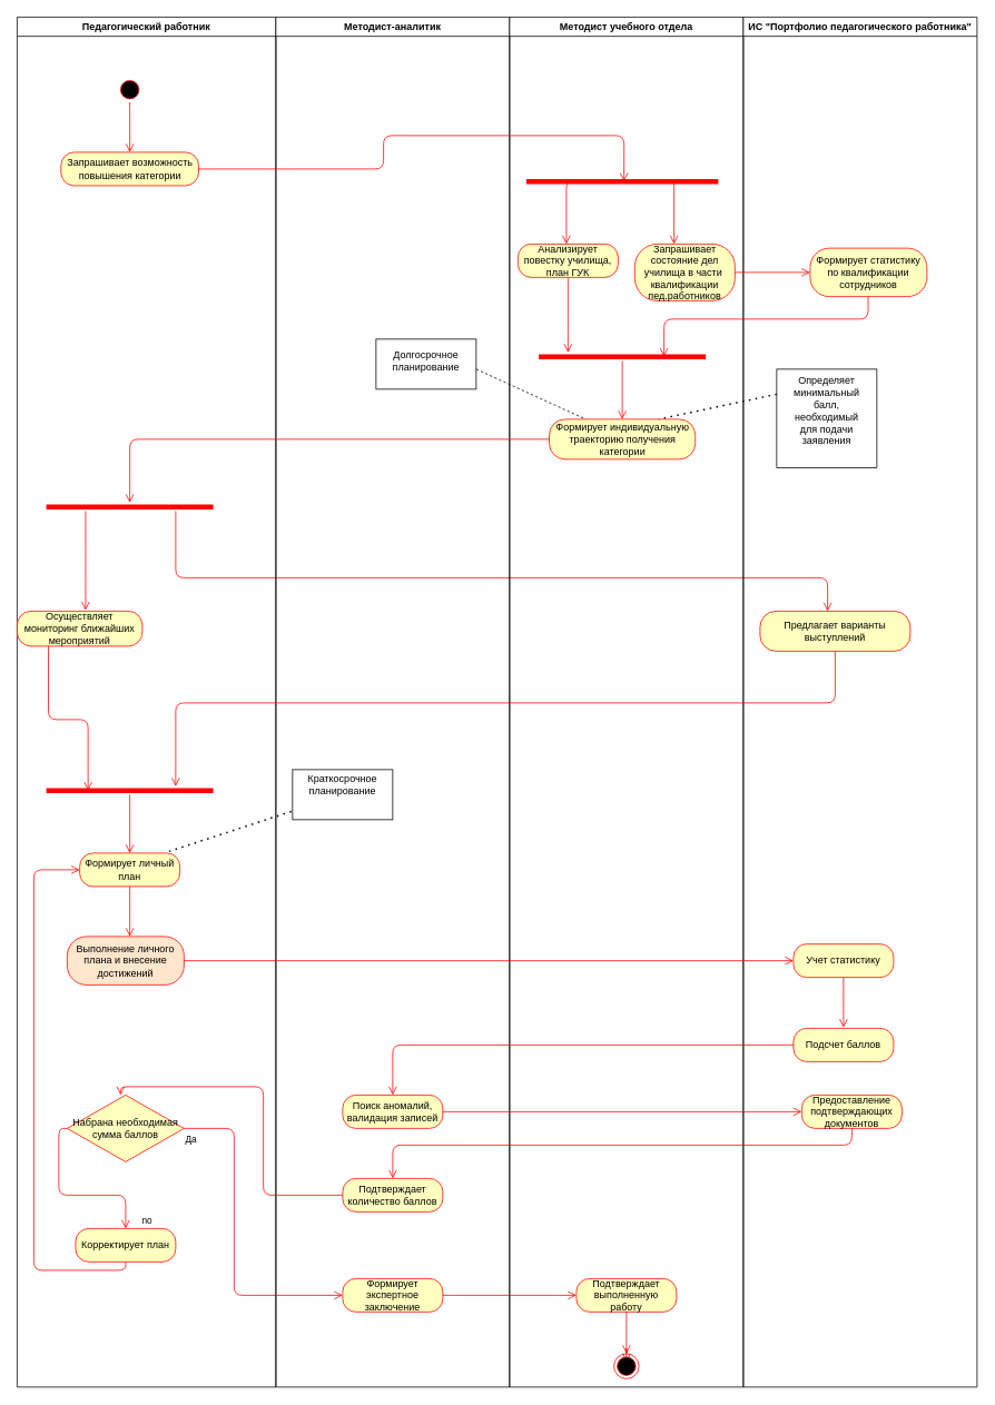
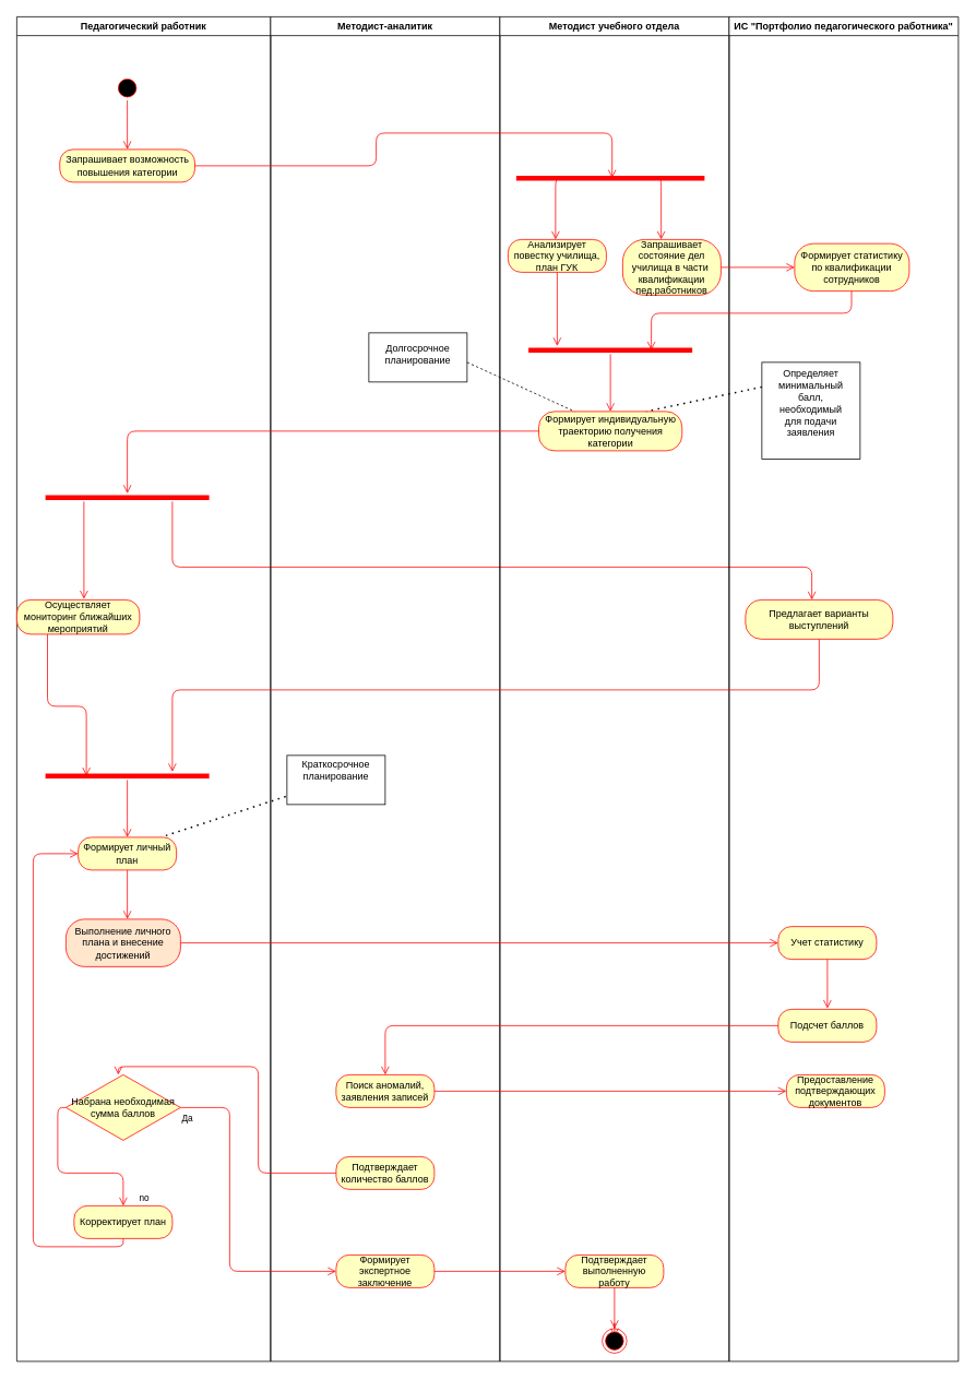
  <mxCell id="0" />
  <mxCell id="1" parent="0" />
  <mxCell id="2" value="Педагогический работник" style="swimlane;whiteSpace=wrap" parent="1" vertex="1"><mxGeometry x="20" y="20" width="310" height="1642" as="geometry" /></mxCell>
  <mxCell id="3" value="" style="ellipse;html=1;shape=startState;fillColor=#000000;strokeColor=#ff0000;" vertex="1" parent="2"><mxGeometry x="120" y="72" width="30" height="30" as="geometry" /></mxCell>
  <mxCell id="4" value="" style="edgeStyle=orthogonalEdgeStyle;html=1;verticalAlign=bottom;endArrow=open;endSize=8;strokeColor=#ff0000;" edge="1" source="3" parent="2"><mxGeometry relative="1" as="geometry"><mxPoint x="135" y="162" as="targetPoint" /></mxGeometry></mxCell>
  <mxCell id="5" value="Запрашивает возможность повышения категории" style="rounded=1;whiteSpace=wrap;html=1;arcSize=40;fontColor=#000000;fillColor=#ffffc0;strokeColor=#ff0000;" vertex="1" parent="2"><mxGeometry x="52.5" y="162" width="165" height="40" as="geometry" /></mxCell>
  <mxCell id="6" value="Осуществляет мониторинг ближайших мероприятий" style="rounded=1;whiteSpace=wrap;html=1;arcSize=40;fontColor=#000000;fillColor=#ffffc0;strokeColor=#ff0000;" vertex="1" parent="2"><mxGeometry y="712" width="150" height="42" as="geometry" /></mxCell>
  <mxCell id="7" value="" style="shape=line;html=1;strokeWidth=6;strokeColor=#ff0000;" vertex="1" parent="2"><mxGeometry x="35" y="582" width="200" height="10" as="geometry" /></mxCell>
  <mxCell id="8" value="" style="edgeStyle=orthogonalEdgeStyle;html=1;verticalAlign=bottom;endArrow=open;endSize=8;strokeColor=#ff0000;entryX=0.547;entryY=-0.024;entryDx=0;entryDy=0;entryPerimeter=0;" edge="1" source="7" parent="2" target="6"><mxGeometry relative="1" as="geometry"><mxPoint x="80" y="662" as="targetPoint" /><Array as="points"><mxPoint x="82" y="632" /><mxPoint x="82" y="632" /></Array></mxGeometry></mxCell>
  <mxCell id="9" value="" style="shape=line;html=1;strokeWidth=6;strokeColor=#ff0000;" vertex="1" parent="2"><mxGeometry x="35" y="922" width="200" height="10" as="geometry" /></mxCell>
  <mxCell id="10" value="" style="edgeStyle=orthogonalEdgeStyle;html=1;verticalAlign=bottom;endArrow=open;endSize=8;strokeColor=#ff0000;" edge="1" source="9" parent="2"><mxGeometry relative="1" as="geometry"><mxPoint x="135" y="1002" as="targetPoint" /></mxGeometry></mxCell>
  <mxCell id="11" value="" style="edgeStyle=orthogonalEdgeStyle;html=1;verticalAlign=bottom;endArrow=open;endSize=8;strokeColor=#ff0000;entryX=0.45;entryY=0;entryDx=0;entryDy=0;entryPerimeter=0;" edge="1" parent="2" target="44"><mxGeometry relative="1" as="geometry"><mxPoint x="1000" y="692" as="targetPoint" /><mxPoint x="190" y="592" as="sourcePoint" /><Array as="points"><mxPoint x="190" y="672" /><mxPoint x="971" y="672" /></Array></mxGeometry></mxCell>
  <mxCell id="12" value="" style="edgeStyle=orthogonalEdgeStyle;html=1;verticalAlign=bottom;endArrow=open;endSize=8;strokeColor=#ff0000;exitX=0.25;exitY=1;exitDx=0;exitDy=0;entryX=0.25;entryY=0.5;entryDx=0;entryDy=0;entryPerimeter=0;" edge="1" source="6" parent="2" target="9"><mxGeometry relative="1" as="geometry"><mxPoint x="1030" y="842" as="targetPoint" /><Array as="points"><mxPoint x="38" y="842" /><mxPoint x="85" y="842" /></Array></mxGeometry></mxCell>
  <mxCell id="13" value="Формирует личный план" style="rounded=1;whiteSpace=wrap;html=1;arcSize=40;fontColor=#000000;fillColor=#ffffc0;strokeColor=#ff0000;" vertex="1" parent="2"><mxGeometry x="75" y="1002" width="120" height="40" as="geometry" /></mxCell>
  <mxCell id="14" value="" style="edgeStyle=orthogonalEdgeStyle;html=1;verticalAlign=bottom;endArrow=open;endSize=8;strokeColor=#ff0000;" edge="1" source="13" parent="2"><mxGeometry relative="1" as="geometry"><mxPoint x="135" y="1102" as="targetPoint" /></mxGeometry></mxCell>
  <mxCell id="15" value="Выполнение личного плана и внесение достижений" style="rounded=1;whiteSpace=wrap;html=1;arcSize=40;fontColor=#000000;fillColor=#ffe6cc;strokeColor=#ff0000;" vertex="1" parent="2"><mxGeometry x="60" y="1102" width="140" height="58" as="geometry" /></mxCell>
  <mxCell id="16" value="Набрана необходимая сумма баллов" style="rhombus;whiteSpace=wrap;html=1;fillColor=#ffffc0;strokeColor=#ff0000;" vertex="1" parent="2"><mxGeometry x="60" y="1292" width="140" height="80" as="geometry" /></mxCell>
  <mxCell id="17" value="Корректирует план" style="rounded=1;whiteSpace=wrap;html=1;arcSize=40;fontColor=#000000;fillColor=#ffffc0;strokeColor=#ff0000;" vertex="1" parent="2"><mxGeometry x="70" y="1452" width="120" height="40" as="geometry" /></mxCell>
  <mxCell id="18" value="no" style="edgeStyle=orthogonalEdgeStyle;html=1;align=left;verticalAlign=bottom;endArrow=open;endSize=8;strokeColor=#ff0000;exitX=0;exitY=0.5;exitDx=0;exitDy=0;" edge="1" source="16" parent="2" target="17"><mxGeometry x="0.6" y="-20" relative="1" as="geometry"><mxPoint x="130" y="1462" as="targetPoint" /><mxPoint x="20" y="20" as="offset" /></mxGeometry></mxCell>
  <mxCell id="19" value="" style="edgeStyle=orthogonalEdgeStyle;html=1;verticalAlign=bottom;endArrow=open;endSize=8;strokeColor=#ff0000;exitX=0.5;exitY=1;exitDx=0;exitDy=0;entryX=0;entryY=0.5;entryDx=0;entryDy=0;" edge="1" source="17" parent="2" target="13"><mxGeometry relative="1" as="geometry"><mxPoint x="530" y="1372" as="targetPoint" /><mxPoint x="530" y="1312" as="sourcePoint" /><Array as="points"><mxPoint x="130" y="1502" /><mxPoint x="20" y="1502" /><mxPoint x="20" y="1022" /></Array></mxGeometry></mxCell>
  <mxCell id="20" value="Методист-аналитик" style="swimlane;whiteSpace=wrap" parent="1" vertex="1"><mxGeometry x="330" y="20" width="280" height="1642" as="geometry" /></mxCell>
  <mxCell id="21" value="" style="rounded=0;whiteSpace=wrap;html=1;" vertex="1" parent="20"><mxGeometry x="120" y="386" width="120" height="60" as="geometry" /></mxCell>
  <mxCell id="22" value="Долгосрочное планирование" style="text;html=1;strokeColor=none;fillColor=none;align=center;verticalAlign=middle;whiteSpace=wrap;rounded=0;" vertex="1" parent="20"><mxGeometry x="160" y="402" width="40" height="20" as="geometry" /></mxCell>
  <mxCell id="23" value="" style="rounded=0;whiteSpace=wrap;html=1;" vertex="1" parent="20"><mxGeometry x="20" y="902" width="120" height="60" as="geometry" /></mxCell>
  <mxCell id="24" value="Краткосрочное планирование" style="text;html=1;strokeColor=none;fillColor=none;align=center;verticalAlign=middle;whiteSpace=wrap;rounded=0;" vertex="1" parent="20"><mxGeometry x="60" y="910" width="40" height="20" as="geometry" /></mxCell>
- <mxCell id="25" value="Поиск аномалий, валидация записей" style="rounded=1;whiteSpace=wrap;html=1;arcSize=40;fontColor=#000000;fillColor=#ffffc0;strokeColor=#ff0000;" vertex="1" parent="20"><mxGeometry x="80" y="1292" width="120" height="40" as="geometry" /></mxCell>
+ <mxCell id="25" value="Поиск аномалий, заявления записей" style="rounded=1;whiteSpace=wrap;html=1;arcSize=40;fontColor=#000000;fillColor=#ffffc0;strokeColor=#ff0000;" vertex="1" parent="20"><mxGeometry x="80" y="1292" width="120" height="40" as="geometry" /></mxCell>
  <mxCell id="26" value="Подтверждает количество баллов" style="rounded=1;whiteSpace=wrap;html=1;arcSize=40;fontColor=#000000;fillColor=#ffffc0;strokeColor=#ff0000;" vertex="1" parent="20"><mxGeometry x="80" y="1392" width="120" height="40" as="geometry" /></mxCell>
  <mxCell id="27" value="Формирует экспертное заключение" style="rounded=1;whiteSpace=wrap;html=1;arcSize=40;fontColor=#000000;fillColor=#ffffc0;strokeColor=#ff0000;" vertex="1" parent="20"><mxGeometry x="80" y="1512" width="120" height="40" as="geometry" /></mxCell>
  <mxCell id="28" value="Методист учебного отдела" style="swimlane;whiteSpace=wrap" parent="1" vertex="1"><mxGeometry x="610" y="20" width="280" height="1642" as="geometry" /></mxCell>
  <mxCell id="29" value="&lt;div&gt;Запрашивает&lt;/div&gt;&lt;div&gt;состояние дел училища в части&amp;nbsp; квалификации пед.работников&lt;br&gt;&lt;/div&gt;" style="rounded=1;whiteSpace=wrap;html=1;arcSize=40;fontColor=#000000;fillColor=#ffffc0;strokeColor=#ff0000;" vertex="1" parent="28"><mxGeometry x="150" y="272" width="120" height="68" as="geometry" /></mxCell>
  <mxCell id="30" value="" style="shape=line;html=1;strokeWidth=6;strokeColor=#ff0000;" vertex="1" parent="28"><mxGeometry x="20" y="192" width="230" height="10" as="geometry" /></mxCell>
  <mxCell id="31" value="" style="edgeStyle=orthogonalEdgeStyle;html=1;verticalAlign=bottom;endArrow=open;endSize=8;strokeColor=#ff0000;exitX=0.75;exitY=0.5;exitDx=0;exitDy=0;exitPerimeter=0;" edge="1" source="30" parent="28"><mxGeometry relative="1" as="geometry"><mxPoint x="197" y="272" as="targetPoint" /><Array as="points"><mxPoint x="197" y="197" /></Array></mxGeometry></mxCell>
  <mxCell id="32" value="Анализирует повестку училища, план ГУК" style="rounded=1;whiteSpace=wrap;html=1;arcSize=40;fontColor=#000000;fillColor=#ffffc0;strokeColor=#ff0000;" vertex="1" parent="28"><mxGeometry x="10" y="272" width="120" height="40" as="geometry" /></mxCell>
  <mxCell id="33" value="" style="edgeStyle=orthogonalEdgeStyle;html=1;verticalAlign=bottom;endArrow=open;endSize=8;strokeColor=#ff0000;" edge="1" source="32" parent="28"><mxGeometry relative="1" as="geometry"><mxPoint x="70" y="402" as="targetPoint" /><Array as="points"><mxPoint x="70" y="372" /></Array></mxGeometry></mxCell>
  <mxCell id="34" value="" style="shape=line;html=1;strokeWidth=6;strokeColor=#ff0000;" vertex="1" parent="28"><mxGeometry x="35" y="402" width="200" height="10" as="geometry" /></mxCell>
  <mxCell id="35" value="" style="edgeStyle=orthogonalEdgeStyle;html=1;verticalAlign=bottom;endArrow=open;endSize=8;strokeColor=#ff0000;" edge="1" source="34" parent="28"><mxGeometry relative="1" as="geometry"><mxPoint x="135" y="482" as="targetPoint" /></mxGeometry></mxCell>
  <mxCell id="36" value="Формирует индивидуальную траекторию получения категории" style="rounded=1;whiteSpace=wrap;html=1;arcSize=40;fontColor=#000000;fillColor=#ffffc0;strokeColor=#ff0000;" vertex="1" parent="28"><mxGeometry x="47.5" y="482" width="175" height="48" as="geometry" /></mxCell>
  <mxCell id="37" value="Подтверждает выполненную работу" style="rounded=1;whiteSpace=wrap;html=1;arcSize=40;fontColor=#000000;fillColor=#ffffc0;strokeColor=#ff0000;" vertex="1" parent="28"><mxGeometry x="80" y="1512" width="120" height="40" as="geometry" /></mxCell>
  <mxCell id="38" value="" style="edgeStyle=orthogonalEdgeStyle;html=1;verticalAlign=bottom;endArrow=open;endSize=8;strokeColor=#ff0000;" edge="1" source="39" parent="28"><mxGeometry relative="1" as="geometry"><mxPoint x="140" y="1612" as="targetPoint" /></mxGeometry></mxCell>
  <mxCell id="39" value="" style="ellipse;html=1;shape=endState;fillColor=#000000;strokeColor=#ff0000;" vertex="1" parent="28"><mxGeometry x="125" y="1602" width="30" height="30" as="geometry" /></mxCell>
  <mxCell id="40" value="" style="edgeStyle=orthogonalEdgeStyle;html=1;verticalAlign=bottom;endArrow=open;endSize=8;strokeColor=#ff0000;" edge="1" parent="28" source="37" target="39"><mxGeometry relative="1" as="geometry"><mxPoint x="780" y="1740" as="targetPoint" /><mxPoint x="780" y="1680" as="sourcePoint" /></mxGeometry></mxCell>
  <mxCell id="41" value="ИС &quot;Портфолио педагогического работника&quot;" style="swimlane;whiteSpace=wrap" vertex="1" parent="1"><mxGeometry x="890" y="20" width="280" height="1642" as="geometry" /></mxCell>
  <mxCell id="42" value="Формирует статистику по квалификации сотрудников" style="rounded=1;whiteSpace=wrap;html=1;arcSize=40;fontColor=#000000;fillColor=#ffffc0;strokeColor=#ff0000;" vertex="1" parent="41"><mxGeometry x="80" y="277" width="140" height="58" as="geometry" /></mxCell>
  <mxCell id="43" value="" style="edgeStyle=orthogonalEdgeStyle;html=1;verticalAlign=bottom;endArrow=open;endSize=8;strokeColor=#ff0000;entryX=0.75;entryY=0.5;entryDx=0;entryDy=0;entryPerimeter=0;" edge="1" parent="41" target="34"><mxGeometry relative="1" as="geometry"><mxPoint x="149.5" y="395" as="targetPoint" /><mxPoint x="149.5" y="335" as="sourcePoint" /><Array as="points"><mxPoint x="150" y="362" /><mxPoint x="-95" y="362" /></Array></mxGeometry></mxCell>
  <mxCell id="44" value="Предлагает варианты выступлений" style="rounded=1;whiteSpace=wrap;html=1;arcSize=40;fontColor=#000000;fillColor=#ffffc0;strokeColor=#ff0000;" vertex="1" parent="41"><mxGeometry x="20" y="712" width="180" height="48" as="geometry" /></mxCell>
  <mxCell id="45" value="" style="rounded=0;whiteSpace=wrap;html=1;" vertex="1" parent="41"><mxGeometry x="40" y="422" width="120" height="118" as="geometry" /></mxCell>
  <mxCell id="46" value="Определяет минимальный балл, необходимый для подачи заявления" style="text;html=1;strokeColor=none;fillColor=none;align=center;verticalAlign=middle;whiteSpace=wrap;rounded=0;" vertex="1" parent="41"><mxGeometry x="80" y="462" width="40" height="20" as="geometry" /></mxCell>
  <mxCell id="47" value="Учет статистику" style="rounded=1;whiteSpace=wrap;html=1;arcSize=40;fontColor=#000000;fillColor=#ffffc0;strokeColor=#ff0000;" vertex="1" parent="41"><mxGeometry x="60" y="1111" width="120" height="40" as="geometry" /></mxCell>
  <mxCell id="48" value="" style="edgeStyle=orthogonalEdgeStyle;html=1;verticalAlign=bottom;endArrow=open;endSize=8;strokeColor=#ff0000;" edge="1" source="47" parent="41"><mxGeometry relative="1" as="geometry"><mxPoint x="120" y="1211" as="targetPoint" /></mxGeometry></mxCell>
  <mxCell id="49" value="Подсчет баллов" style="rounded=1;whiteSpace=wrap;html=1;arcSize=40;fontColor=#000000;fillColor=#ffffc0;strokeColor=#ff0000;" vertex="1" parent="41"><mxGeometry x="60" y="1212" width="120" height="40" as="geometry" /></mxCell>
  <mxCell id="50" value="Предоставление подтверждающих документов" style="rounded=1;whiteSpace=wrap;html=1;arcSize=40;fontColor=#000000;fillColor=#ffffc0;strokeColor=#ff0000;" vertex="1" parent="41"><mxGeometry x="70" y="1292" width="120" height="40" as="geometry" /></mxCell>
  <mxCell id="51" value="" style="edgeStyle=orthogonalEdgeStyle;html=1;verticalAlign=bottom;endArrow=open;endSize=8;strokeColor=#ff0000;entryX=0.509;entryY=0.5;entryDx=0;entryDy=0;entryPerimeter=0;" edge="1" source="5" parent="1" target="30"><mxGeometry relative="1" as="geometry"><mxPoint x="650" y="217" as="targetPoint" /><Array as="points"><mxPoint x="459" y="202" /><mxPoint x="459" y="162" /><mxPoint x="747" y="162" /></Array></mxGeometry></mxCell>
  <mxCell id="52" value="" style="edgeStyle=orthogonalEdgeStyle;html=1;verticalAlign=bottom;endArrow=open;endSize=8;strokeColor=#ff0000;entryX=0;entryY=0.5;entryDx=0;entryDy=0;" edge="1" source="29" parent="1" target="42"><mxGeometry relative="1" as="geometry"><mxPoint x="750" y="282" as="targetPoint" /></mxGeometry></mxCell>
  <mxCell id="53" value="" style="edgeStyle=orthogonalEdgeStyle;html=1;verticalAlign=bottom;endArrow=open;endSize=8;strokeColor=#ff0000;exitX=0.25;exitY=0.5;exitDx=0;exitDy=0;exitPerimeter=0;" edge="1" source="30" parent="1"><mxGeometry relative="1" as="geometry"><mxPoint x="678" y="292" as="targetPoint" /><Array as="points"><mxPoint x="678" y="217" /></Array></mxGeometry></mxCell>
  <mxCell id="54" value="" style="edgeStyle=orthogonalEdgeStyle;html=1;verticalAlign=bottom;endArrow=open;endSize=8;strokeColor=#ff0000;" edge="1" source="36" parent="1" target="7"><mxGeometry relative="1" as="geometry"><mxPoint x="460" y="526" as="targetPoint" /></mxGeometry></mxCell>
  <mxCell id="55" value="" style="endArrow=none;dashed=1;html=1;entryX=0.25;entryY=0;entryDx=0;entryDy=0;" edge="1" parent="1" target="36"><mxGeometry width="50" height="50" relative="1" as="geometry"><mxPoint x="570" y="442" as="sourcePoint" /><mxPoint x="580" y="612" as="targetPoint" /></mxGeometry></mxCell>
  <mxCell id="56" value="" style="edgeStyle=orthogonalEdgeStyle;html=1;verticalAlign=bottom;endArrow=open;endSize=8;strokeColor=#ff0000;exitX=0.5;exitY=1;exitDx=0;exitDy=0;" edge="1" source="44" parent="1" target="9"><mxGeometry relative="1" as="geometry"><mxPoint x="460" y="957" as="targetPoint" /><mxPoint x="1040" y="862" as="sourcePoint" /><Array as="points"><mxPoint x="1000" y="842" /><mxPoint x="210" y="842" /></Array></mxGeometry></mxCell>
  <mxCell id="57" value="" style="endArrow=none;dashed=1;html=1;dashPattern=1 3;strokeWidth=2;exitX=0.892;exitY=-0.05;exitDx=0;exitDy=0;exitPerimeter=0;" edge="1" parent="1" source="13" target="23"><mxGeometry width="50" height="50" relative="1" as="geometry"><mxPoint x="530" y="882" as="sourcePoint" /><mxPoint x="300" y="982" as="targetPoint" /></mxGeometry></mxCell>
  <mxCell id="58" value="" style="endArrow=none;dashed=1;html=1;dashPattern=1 3;strokeWidth=2;entryX=0.75;entryY=0;entryDx=0;entryDy=0;" edge="1" parent="1" target="36"><mxGeometry width="50" height="50" relative="1" as="geometry"><mxPoint x="930" y="472" as="sourcePoint" /><mxPoint x="580" y="592" as="targetPoint" /></mxGeometry></mxCell>
  <mxCell id="59" value="" style="edgeStyle=orthogonalEdgeStyle;html=1;verticalAlign=bottom;endArrow=open;endSize=8;strokeColor=#ff0000;entryX=0;entryY=0.5;entryDx=0;entryDy=0;" edge="1" source="15" parent="1" target="47"><mxGeometry relative="1" as="geometry"><mxPoint x="150" y="1222" as="targetPoint" /></mxGeometry></mxCell>
  <mxCell id="60" value="" style="edgeStyle=orthogonalEdgeStyle;html=1;verticalAlign=bottom;endArrow=open;endSize=8;strokeColor=#ff0000;entryX=0.5;entryY=0;entryDx=0;entryDy=0;" edge="1" source="49" parent="1" target="25"><mxGeometry relative="1" as="geometry"><mxPoint x="1010" y="1332" as="targetPoint" /></mxGeometry></mxCell>
  <mxCell id="61" value="" style="edgeStyle=orthogonalEdgeStyle;html=1;verticalAlign=bottom;endArrow=open;endSize=8;strokeColor=#ff0000;entryX=0;entryY=0.5;entryDx=0;entryDy=0;" edge="1" source="25" parent="1" target="50"><mxGeometry relative="1" as="geometry"><mxPoint x="550" y="1362" as="targetPoint" /></mxGeometry></mxCell>
- <mxCell id="62" value="" style="edgeStyle=orthogonalEdgeStyle;html=1;verticalAlign=bottom;endArrow=open;endSize=8;strokeColor=#ff0000;entryX=0.5;entryY=0;entryDx=0;entryDy=0;" edge="1" source="50" parent="1" target="26"><mxGeometry relative="1" as="geometry"><mxPoint x="1020" y="1412" as="targetPoint" /><Array as="points"><mxPoint x="1020" y="1372" /><mxPoint x="470" y="1372" /></Array></mxGeometry></mxCell>
  <mxCell id="63" value="" style="edgeStyle=orthogonalEdgeStyle;html=1;verticalAlign=bottom;endArrow=open;endSize=8;strokeColor=#ff0000;entryX=0.457;entryY=0;entryDx=0;entryDy=0;entryPerimeter=0;" edge="1" source="26" parent="1" target="16"><mxGeometry relative="1" as="geometry"><mxPoint x="470" y="1512" as="targetPoint" /></mxGeometry></mxCell>
  <mxCell id="64" value="Да" style="edgeStyle=orthogonalEdgeStyle;html=1;align=left;verticalAlign=top;endArrow=open;endSize=8;strokeColor=#ff0000;exitX=1;exitY=0.5;exitDx=0;exitDy=0;" edge="1" source="16" parent="1" target="27"><mxGeometry x="-1" relative="1" as="geometry"><mxPoint x="140" y="1392" as="targetPoint" /><Array as="points"><mxPoint x="280" y="1352" /><mxPoint x="280" y="1552" /></Array></mxGeometry></mxCell>
  <mxCell id="65" value="" style="edgeStyle=orthogonalEdgeStyle;html=1;verticalAlign=bottom;endArrow=open;endSize=8;strokeColor=#ff0000;exitX=1;exitY=0.5;exitDx=0;exitDy=0;entryX=0;entryY=0.5;entryDx=0;entryDy=0;" edge="1" source="27" parent="1" target="37"><mxGeometry relative="1" as="geometry"><mxPoint x="550" y="1572" as="targetPoint" /><mxPoint x="550" y="1512" as="sourcePoint" /></mxGeometry></mxCell>
